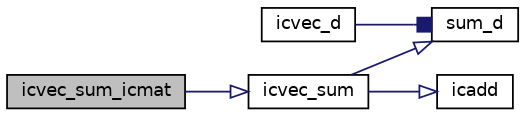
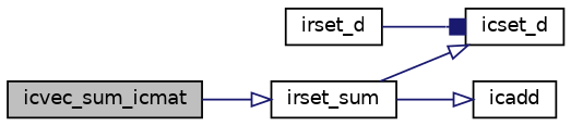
  digraph {
    rankdir=LR
    node [color=black fillcolor=white fontname=Helvetica fontsize=10 shape=record style=filled]
    edge [arrowhead=onormal color=midnightblue fontname=Helvetica fontsize=10 labelfontname=Helvetica labelfontsize=10 style=solid]
    n1 [fillcolor=grey75 fontcolor=black height=0.2 label=icvec_sum_icmat width=0.4]
-   n2 [height=0.2 label=icvec_sum width=0.4]
-   n3 [height=0.2 label=sum_d width=0.4]
+   n2 [height=0.2 label=irset_sum width=0.4]
+   n3 [height=0.2 label=icset_d width=0.4]
    n4 [height=0.2 label=icadd width=0.4]
-   n5 [height=0.2 label=icvec_d width=0.4]
+   n5 [height=0.2 label=irset_d width=0.4]
    n1 -> n2
    n2 -> n3
    n2 -> n4
    n5 -> n3 [arrowhead=box]
  }
